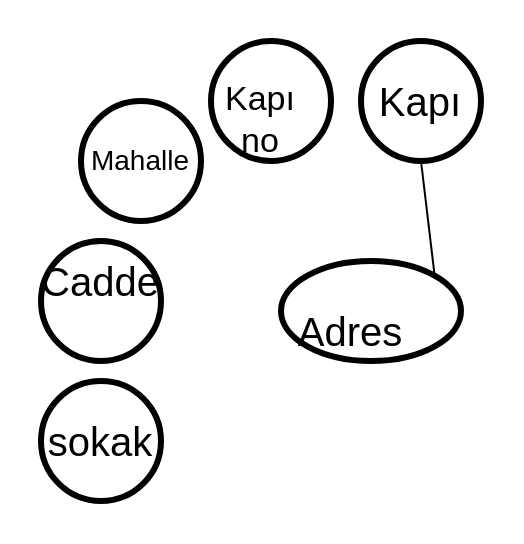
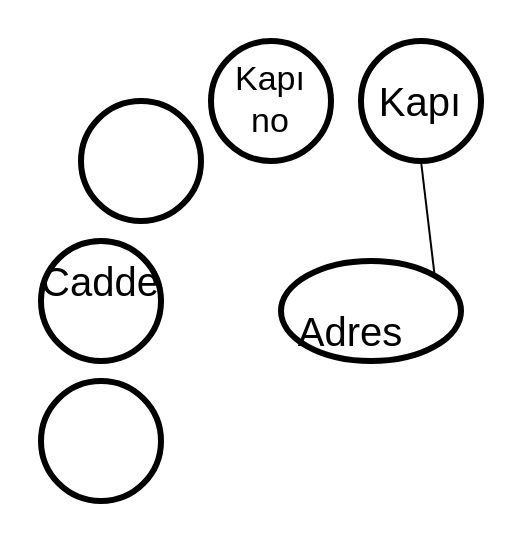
  <mxCell id="0" />
  <mxCell id="1" parent="0" />
  <mxCell id="2" value="" style="ellipse;whiteSpace=wrap;html=1;aspect=fixed;fontSize=17;strokeWidth=3;" vertex="1" parent="1"><mxGeometry x="105" y="20" width="60" height="60" as="geometry" /></mxCell>
- <mxCell id="3" value="Kapı no" style="text;html=1;strokeColor=none;fillColor=none;align=center;verticalAlign=middle;whiteSpace=wrap;rounded=0;fontSize=17;" vertex="1" parent="1"><mxGeometry x="110" y="50" width="40" height="20" as="geometry" /></mxCell>
+ <mxCell id="3" value="Kapı no" style="text;html=1;strokeColor=none;fillColor=none;align=center;verticalAlign=middle;whiteSpace=wrap;rounded=0;fontSize=17;" vertex="1" parent="1"><mxGeometry x="115" y="40" width="40" height="20" as="geometry" /></mxCell>
  <mxCell id="4" value="" style="ellipse;whiteSpace=wrap;html=1;aspect=fixed;fontSize=17;strokeWidth=3;" vertex="1" parent="1"><mxGeometry x="40" y="50" width="60" height="60" as="geometry" /></mxCell>
- <mxCell id="5" value="Mahalle" style="text;html=1;strokeColor=none;fillColor=none;align=center;verticalAlign=middle;whiteSpace=wrap;rounded=0;fontSize=14;" vertex="1" parent="1"><mxGeometry x="50" y="70" width="40" height="20" as="geometry" /></mxCell>
  <mxCell id="6" value="" style="ellipse;whiteSpace=wrap;html=1;fontSize=14;strokeWidth=3;" vertex="1" parent="1"><mxGeometry x="140" y="130" width="90" height="50" as="geometry" /></mxCell>
  <mxCell id="7" value="Adres" style="text;html=1;strokeColor=none;fillColor=none;align=center;verticalAlign=middle;whiteSpace=wrap;rounded=0;fontSize=20;" vertex="1" parent="1"><mxGeometry x="155" y="155" width="40" height="20" as="geometry" /></mxCell>
  <mxCell id="8" value="" style="ellipse;whiteSpace=wrap;html=1;aspect=fixed;fontSize=20;strokeWidth=3;" vertex="1" parent="1"><mxGeometry x="180" y="20" width="60" height="60" as="geometry" /></mxCell>
  <mxCell id="9" value="Kapı" style="text;html=1;strokeColor=none;fillColor=none;align=center;verticalAlign=middle;whiteSpace=wrap;rounded=0;fontSize=20;" vertex="1" parent="1"><mxGeometry x="190" y="40" width="40" height="20" as="geometry" /></mxCell>
  <mxCell id="10" value="" style="ellipse;whiteSpace=wrap;html=1;aspect=fixed;fontSize=17;strokeWidth=3;" vertex="1" parent="1"><mxGeometry x="20" y="120" width="60" height="60" as="geometry" /></mxCell>
  <mxCell id="11" value="" style="ellipse;whiteSpace=wrap;html=1;aspect=fixed;fontSize=17;strokeWidth=3;" vertex="1" parent="1"><mxGeometry x="20" y="190" width="60" height="60" as="geometry" /></mxCell>
  <mxCell id="12" value="Cadde" style="text;html=1;strokeColor=none;fillColor=none;align=center;verticalAlign=middle;whiteSpace=wrap;rounded=0;fontSize=20;" vertex="1" parent="1"><mxGeometry x="30" y="130" width="40" height="20" as="geometry" /></mxCell>
- <mxCell id="13" value="sokak" style="text;html=1;strokeColor=none;fillColor=none;align=center;verticalAlign=middle;whiteSpace=wrap;rounded=0;fontSize=20;" vertex="1" parent="1"><mxGeometry x="30" y="210" width="40" height="20" as="geometry" /></mxCell>
  <mxCell id="14" value="" style="endArrow=none;html=1;fontSize=20;entryX=0.5;entryY=1;entryDx=0;entryDy=0;exitX=1;exitY=0;exitDx=0;exitDy=0;" edge="1" parent="1" source="6" target="8"><mxGeometry width="50" height="50" relative="1" as="geometry"><mxPoint x="180" y="130" as="sourcePoint" /><mxPoint x="230" y="80" as="targetPoint" /></mxGeometry></mxCell>
